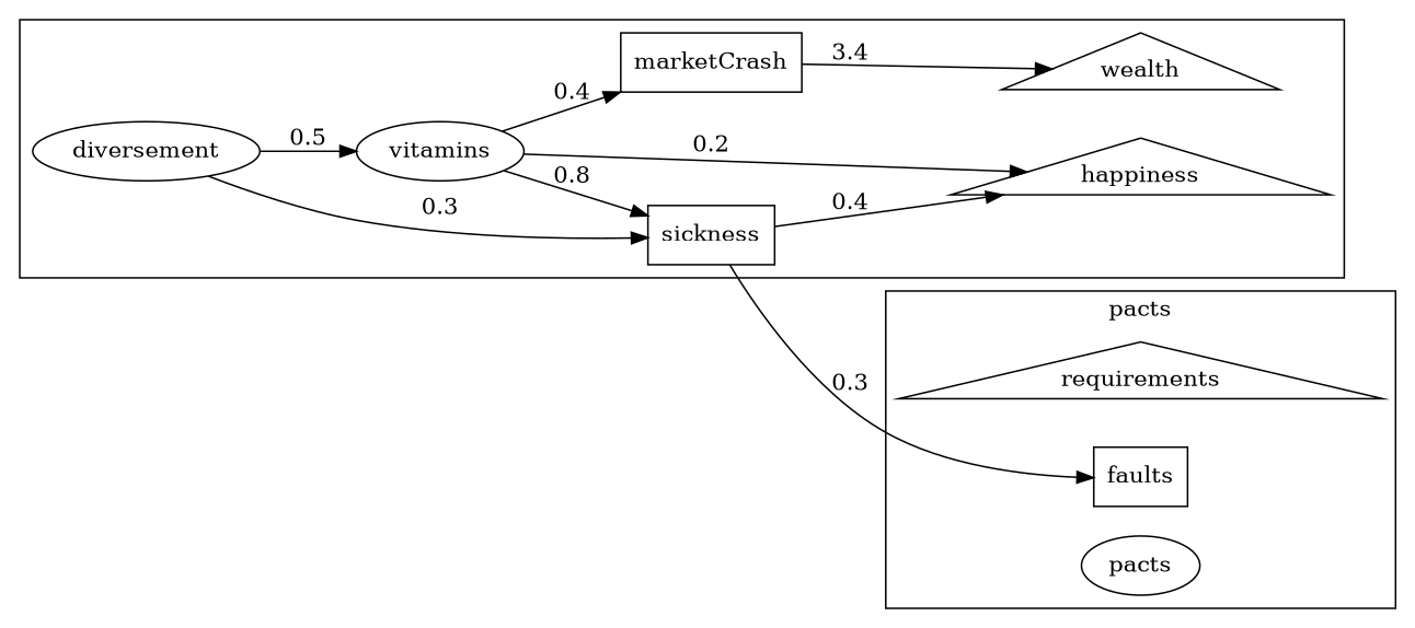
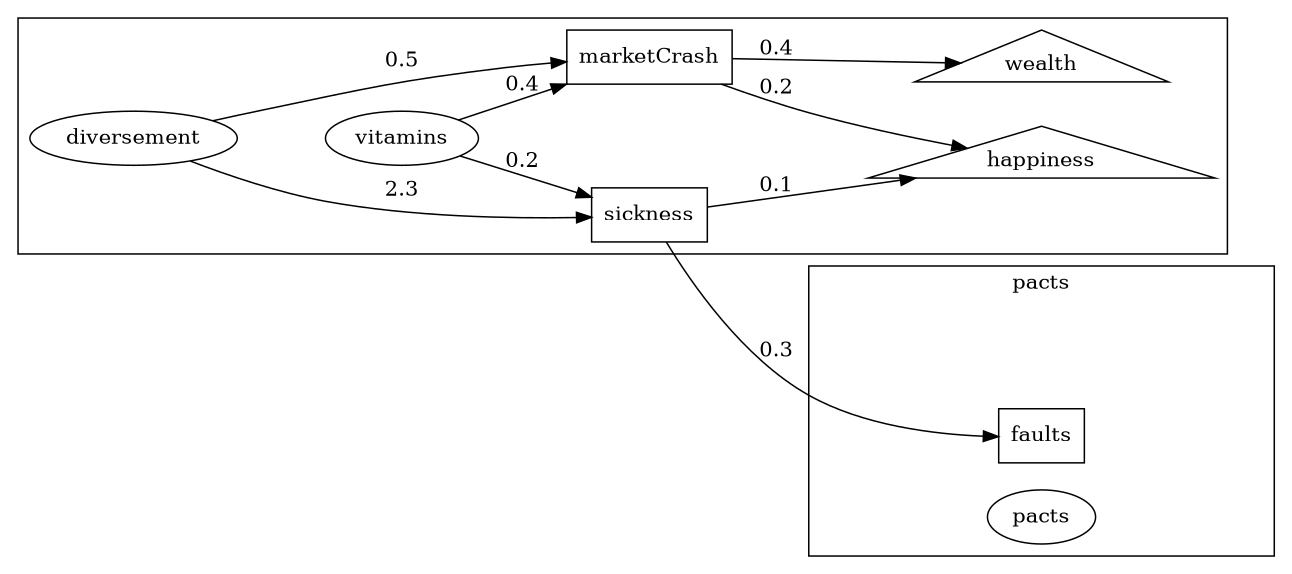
  digraph {
    randsep=0.3
    rankdir=LR
    node [shape=triangle]
-   requirements
    faults [shape=box]
    pacts [shape=ellipse]
    n4 [label=sickness shape=box]
    n5 [label=happiness]
    n6 [label=wealth]
    n7 [label=marketCrash shape=box]
    n8 [label=vitamins shape=ellipse]
    n9 [label=diversement shape=ellipse]
    subgraph cluster_1 {
      label=pacts
-     requirements
      faults
      pacts
    }
    subgraph cluster_2 {
      n4
      n5
      n6
      n7
      n8
      n9
    }
    n4 -> faults [label=0.3]
-   n4 -> n5 [label=0.4]
-   n8 -> n5 [label=0.2]
-   n7 -> n6 [label=3.4]
-   n8 -> n4 [label=0.8]
+   n4 -> n5 [label=0.1]
+   n7 -> n5 [label=0.2]
+   n7 -> n6 [label=0.4]
+   n8 -> n4 [label=0.2]
    n8 -> n7 [label=0.4]
-   n9 -> n4 [label=0.3]
-   n9 -> n8 [label=0.5]
+   n9 -> n4 [label=2.3]
+   n9 -> n7 [label=0.5]
  }
